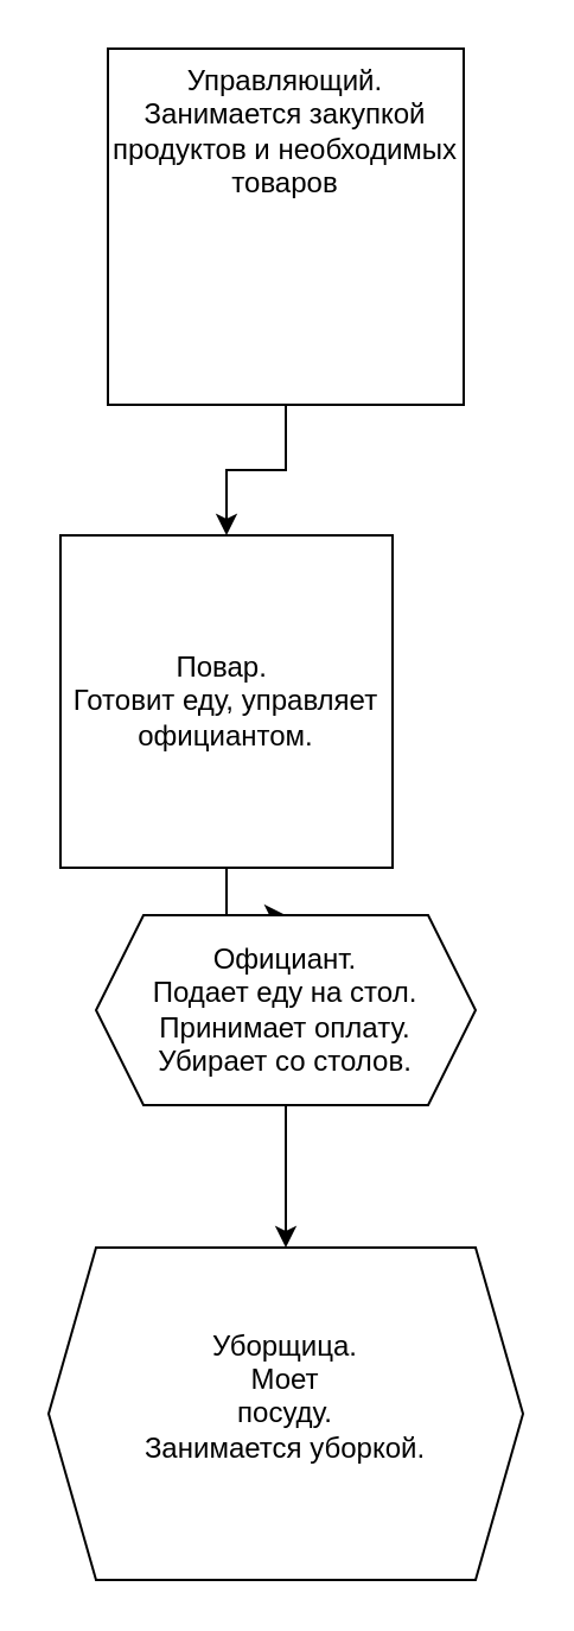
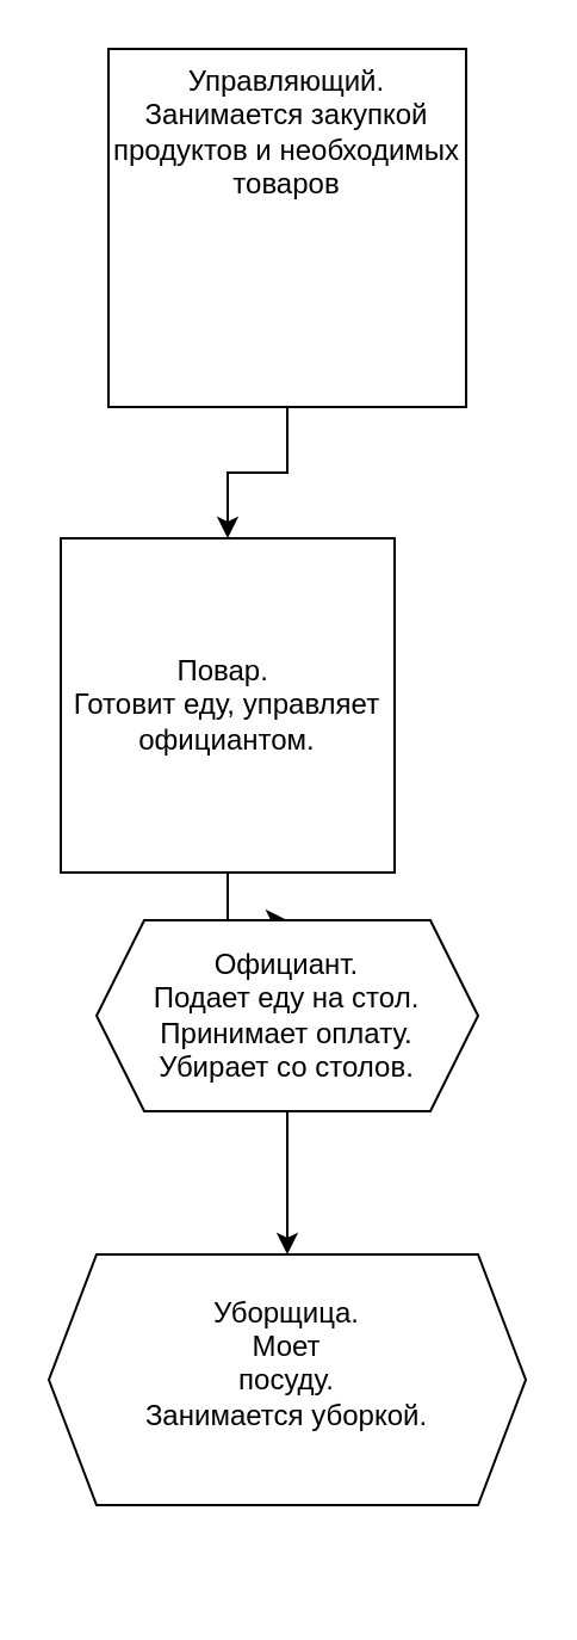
  <mxCell id="0" />
  <mxCell id="1" parent="0" />
  <mxCell id="2" value="" style="edgeStyle=orthogonalEdgeStyle;rounded=0;orthogonalLoop=1;jettySize=auto;html=1;startArrow=none;" edge="1" parent="1" source="7" target="4"><mxGeometry relative="1" as="geometry"><mxPoint x="120" y="-15" as="sourcePoint" /></mxGeometry></mxCell>
  <mxCell id="3" value="" style="edgeStyle=orthogonalEdgeStyle;rounded=0;orthogonalLoop=1;jettySize=auto;html=1;" edge="1" parent="1" source="4" target="6"><mxGeometry relative="1" as="geometry" /></mxCell>
  <mxCell id="4" value="Повар.&amp;nbsp;&lt;br&gt;&lt;font&gt;Готовит еду, управляет официантом.&lt;/font&gt;" style="whiteSpace=wrap;html=1;aspect=fixed;" vertex="1" parent="1"><mxGeometry x="25" y="225" width="140" height="140" as="geometry" /></mxCell>
  <mxCell id="5" value="" style="edgeStyle=orthogonalEdgeStyle;rounded=0;orthogonalLoop=1;jettySize=auto;html=1;" edge="1" parent="1" source="6" target="8"><mxGeometry relative="1" as="geometry" /></mxCell>
  <mxCell id="6" value="Официант. &lt;br&gt;&lt;font&gt;&lt;font&gt;Подает еду на стол. &lt;br&gt;&lt;/font&gt;&lt;font&gt;Принимает оплату.&lt;br&gt;&lt;/font&gt;&lt;font&gt;Убирает со столов.&lt;/font&gt;&lt;br&gt;&lt;/font&gt;" style="shape=hexagon;perimeter=hexagonPerimeter2;whiteSpace=wrap;html=1;fixedSize=1;" vertex="1" parent="1"><mxGeometry x="40" y="385" width="160" height="80" as="geometry" /></mxCell>
  <mxCell id="7" value="Управляющий. &lt;br&gt;&lt;font&gt;&lt;font&gt;&lt;font&gt;Занимается закупкой&lt;/font&gt;&lt;br&gt;&lt;/font&gt;&lt;font&gt;продуктов и необходимых&lt;br&gt;&lt;/font&gt;&lt;font&gt;товаров&lt;/font&gt;&lt;br&gt;&lt;/font&gt;" style="whiteSpace=wrap;html=1;aspect=fixed;verticalAlign=top;" vertex="1" parent="1"><mxGeometry x="45" y="20" width="150" height="150" as="geometry" /></mxCell>
- <mxCell id="8" value="Уборщица. &lt;br&gt;&lt;font&gt;&lt;font&gt;&lt;font&gt;Моет&lt;/font&gt;&lt;br&gt;&lt;/font&gt;&lt;font&gt;посуду.&lt;br&gt;&lt;font&gt;Занимается уборкой.&lt;/font&gt;&lt;br&gt;&lt;/font&gt;&lt;br&gt;&lt;/font&gt;" style="shape=hexagon;perimeter=hexagonPerimeter2;whiteSpace=wrap;html=1;fixedSize=1;" vertex="1" parent="1"><mxGeometry x="20" y="525" width="200" height="140" as="geometry" /></mxCell>
+ <mxCell id="8" value="Уборщица. &lt;br&gt;&lt;font&gt;&lt;font&gt;&lt;font&gt;Моет&lt;/font&gt;&lt;br&gt;&lt;/font&gt;&lt;font&gt;посуду.&lt;br&gt;&lt;font&gt;Занимается уборкой.&lt;/font&gt;&lt;br&gt;&lt;/font&gt;&lt;br&gt;&lt;/font&gt;" style="shape=hexagon;perimeter=hexagonPerimeter2;whiteSpace=wrap;html=1;fixedSize=1;" vertex="1" parent="1"><mxGeometry x="20" y="525" width="200" height="105" as="geometry" /></mxCell>
